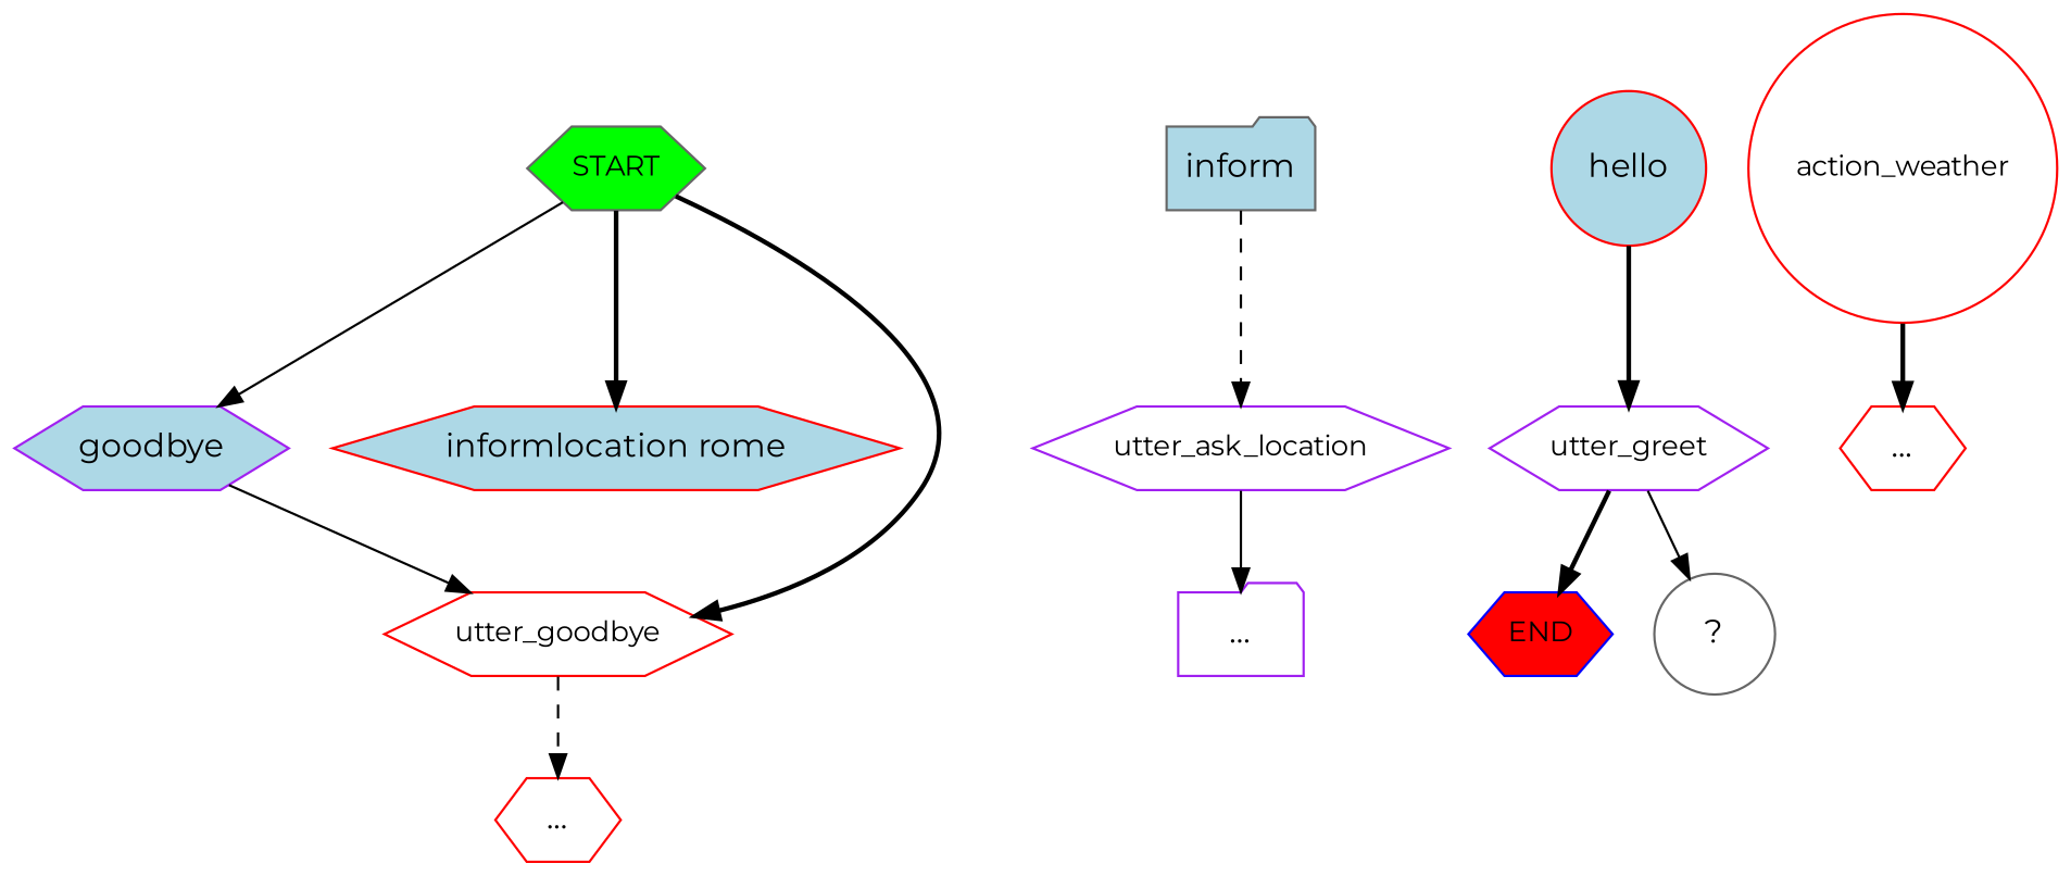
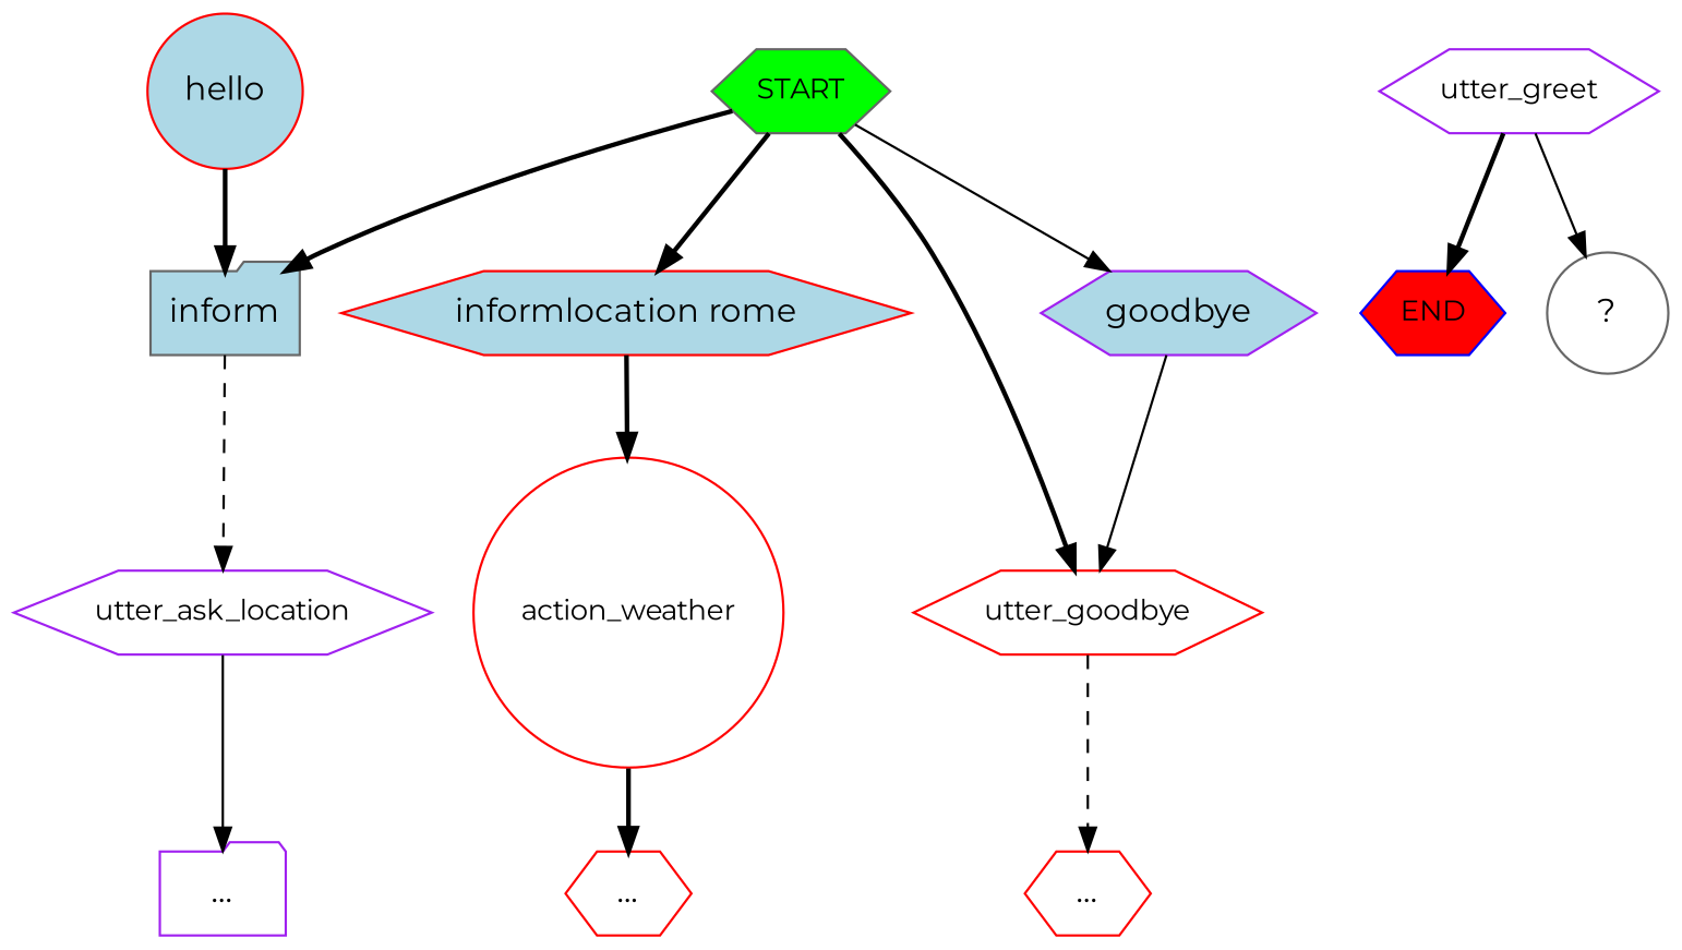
  digraph {
    fontname=Montserrat
    node [color=red fontname=Montserrat shape=hexagon]
    edge [fontname=Montserrat style=bold]
    n1 [color=gray40 fillcolor=green fontsize=12 label=START style=filled]
    n2 [color=purple fillcolor=lightblue label=goodbye style=filled]
    n3 [color=gray40 fillcolor=lightblue label=inform shape=folder style=filled]
    n4 [fillcolor=lightblue label="informlocation rome" style=filled]
    n5 [fontsize=12 label=utter_goodbye]
    n6 [fillcolor=lightblue label=hello shape=circle style=filled]
    n7 [color=purple fontsize=12 label=utter_greet]
    n8 [color=purple fontsize=12 label=utter_ask_location]
    n9 [fontsize=12 label=action_weather shape=circle]
    n10 [color=blue fillcolor=red fontsize=12 label=END style=filled]
    n11 [color=gray40 label="  ?  " shape=circle]
    n12 [label="..."]
    n13 [color=purple label="..." shape=folder]
    n14 [label="..."]
    n1 -> n2 [style=solid]
+   n1 -> n3
    n1 -> n4
    n1 -> n5
    n2 -> n5 [style=solid]
    n3 -> n8 [style=dashed]
+   n4 -> n9
    n5 -> n12 [style=dashed]
-   n6 -> n7
+   n6 -> n3
    n7 -> n10
    n7 -> n11 [style=solid]
    n8 -> n13 [style=solid]
    n9 -> n14
  }
